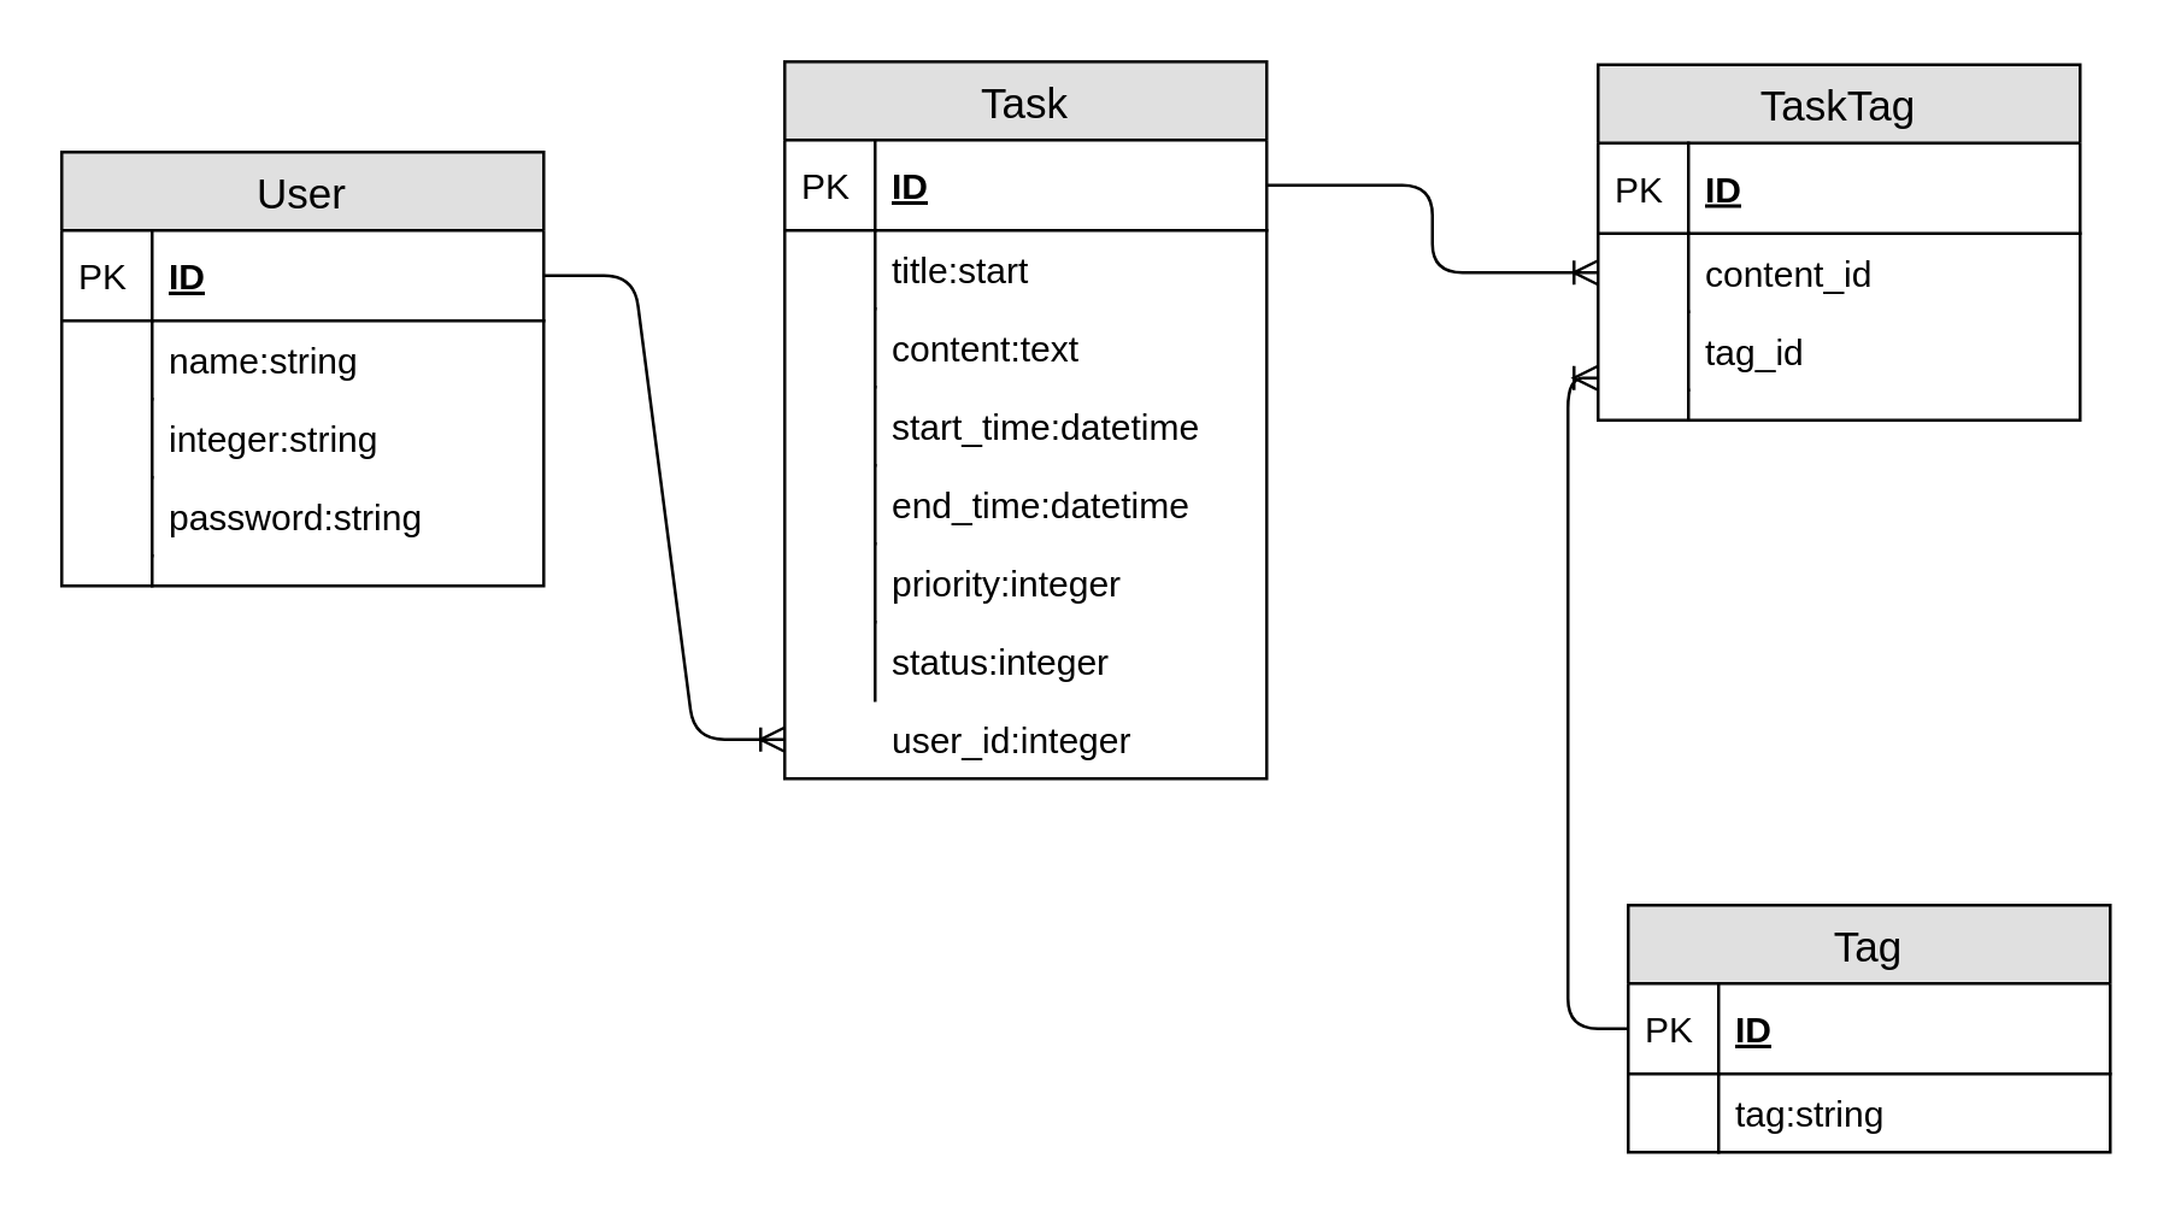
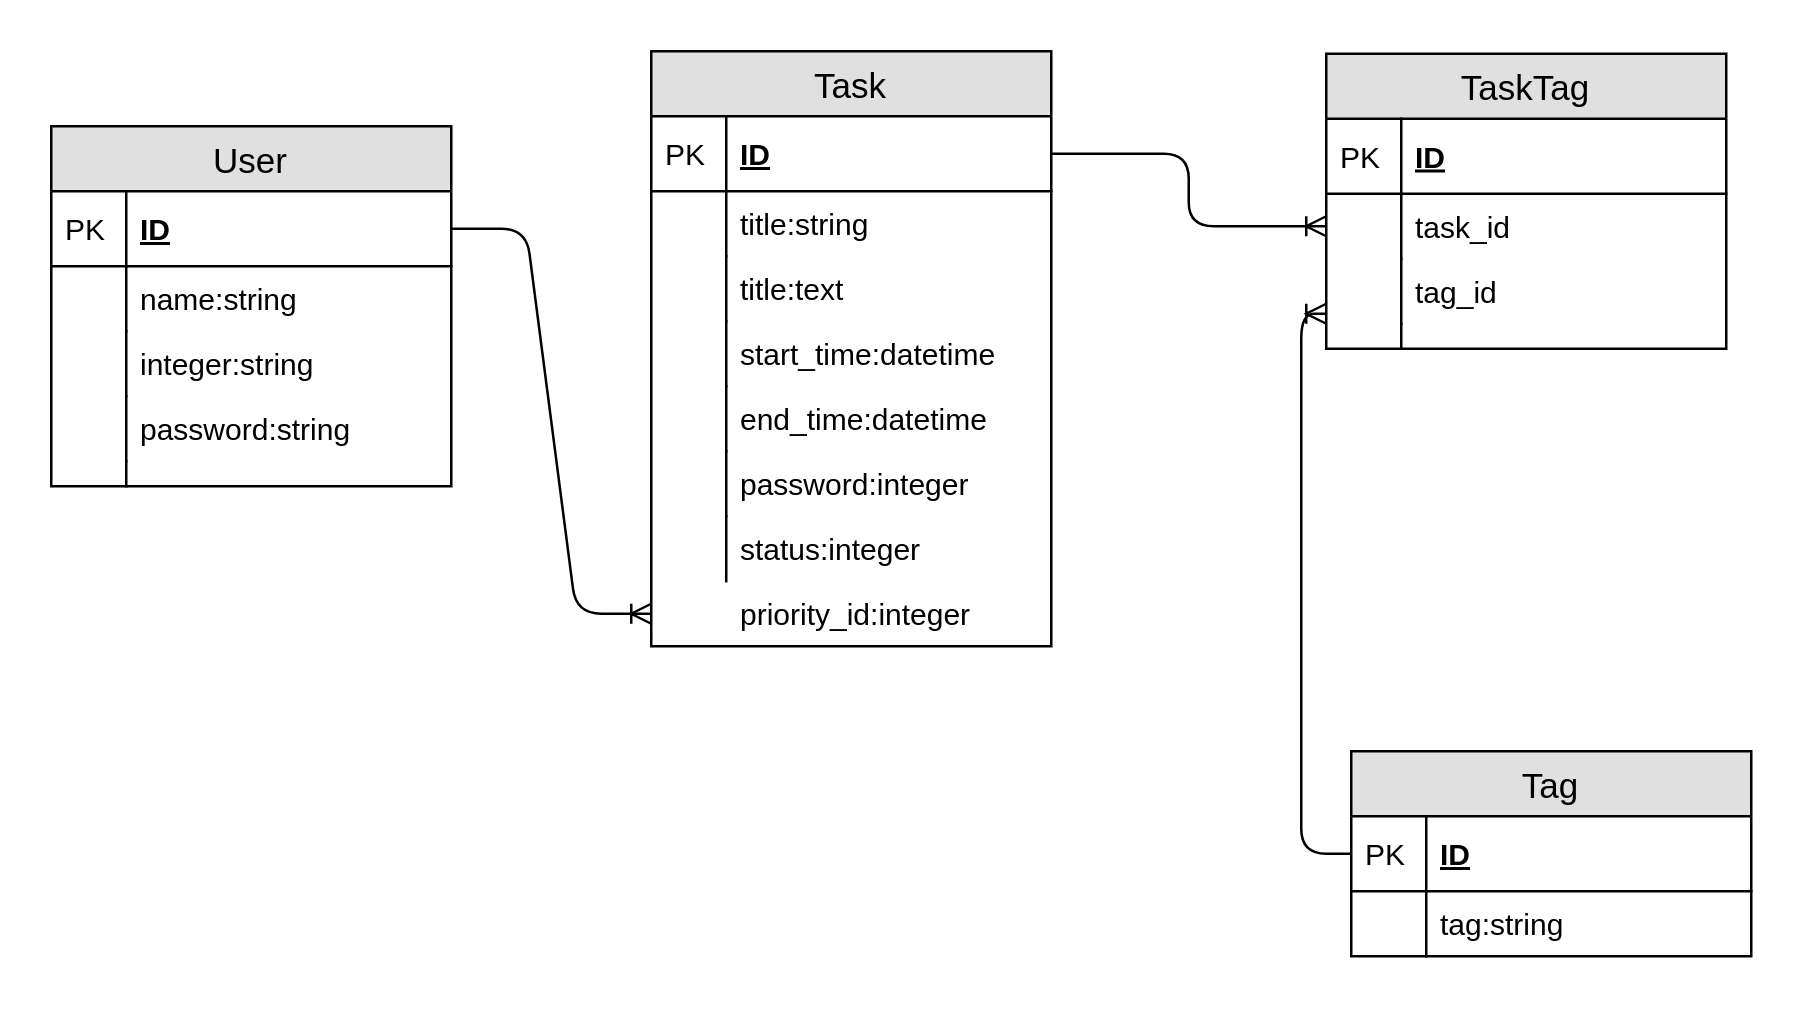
  <mxCell id="0" />
  <mxCell id="1" parent="0" />
  <mxCell id="2" value="User" style="swimlane;fontStyle=0;childLayout=stackLayout;horizontal=1;startSize=26;fillColor=#e0e0e0;horizontalStack=0;resizeParent=1;resizeParentMax=0;resizeLast=0;collapsible=1;marginBottom=0;swimlaneFillColor=#ffffff;align=center;fontSize=14;" vertex="1" parent="1"><mxGeometry x="20" y="50" width="160" height="144" as="geometry" /></mxCell>
  <mxCell id="3" value="ID" style="shape=partialRectangle;top=0;left=0;right=0;bottom=1;align=left;verticalAlign=middle;fillColor=none;spacingLeft=34;spacingRight=4;overflow=hidden;rotatable=0;points=[[0,0.5],[1,0.5]];portConstraint=eastwest;dropTarget=0;fontStyle=5;fontSize=12;" vertex="1" parent="2"><mxGeometry y="26" width="160" height="30" as="geometry" /></mxCell>
  <mxCell id="4" value="PK" style="shape=partialRectangle;top=0;left=0;bottom=0;fillColor=none;align=left;verticalAlign=middle;spacingLeft=4;spacingRight=4;overflow=hidden;rotatable=0;points=[];portConstraint=eastwest;part=1;fontSize=12;" vertex="1" connectable="0" parent="3"><mxGeometry width="30" height="30" as="geometry" /></mxCell>
  <mxCell id="5" value="name:string" style="shape=partialRectangle;top=0;left=0;right=0;bottom=0;align=left;verticalAlign=top;fillColor=none;spacingLeft=34;spacingRight=4;overflow=hidden;rotatable=0;points=[[0,0.5],[1,0.5]];portConstraint=eastwest;dropTarget=0;fontSize=12;" vertex="1" parent="2"><mxGeometry y="56" width="160" height="26" as="geometry" /></mxCell>
  <mxCell id="6" value="" style="shape=partialRectangle;top=0;left=0;bottom=0;fillColor=none;align=left;verticalAlign=top;spacingLeft=4;spacingRight=4;overflow=hidden;rotatable=0;points=[];portConstraint=eastwest;part=1;fontSize=12;" vertex="1" connectable="0" parent="5"><mxGeometry width="30" height="26" as="geometry" /></mxCell>
  <mxCell id="7" value="integer:string" style="shape=partialRectangle;top=0;left=0;right=0;bottom=0;align=left;verticalAlign=top;fillColor=none;spacingLeft=34;spacingRight=4;overflow=hidden;rotatable=0;points=[[0,0.5],[1,0.5]];portConstraint=eastwest;dropTarget=0;fontSize=12;" vertex="1" parent="2"><mxGeometry y="82" width="160" height="26" as="geometry" /></mxCell>
  <mxCell id="8" value="" style="shape=partialRectangle;top=0;left=0;bottom=0;fillColor=none;align=left;verticalAlign=top;spacingLeft=4;spacingRight=4;overflow=hidden;rotatable=0;points=[];portConstraint=eastwest;part=1;fontSize=12;" vertex="1" connectable="0" parent="7"><mxGeometry width="30" height="26" as="geometry" /></mxCell>
  <mxCell id="9" value="password:string" style="shape=partialRectangle;top=0;left=0;right=0;bottom=0;align=left;verticalAlign=top;fillColor=none;spacingLeft=34;spacingRight=4;overflow=hidden;rotatable=0;points=[[0,0.5],[1,0.5]];portConstraint=eastwest;dropTarget=0;fontSize=12;" vertex="1" parent="2"><mxGeometry y="108" width="160" height="26" as="geometry" /></mxCell>
  <mxCell id="10" value="" style="shape=partialRectangle;top=0;left=0;bottom=0;fillColor=none;align=left;verticalAlign=top;spacingLeft=4;spacingRight=4;overflow=hidden;rotatable=0;points=[];portConstraint=eastwest;part=1;fontSize=12;" vertex="1" connectable="0" parent="9"><mxGeometry width="30" height="26" as="geometry" /></mxCell>
  <mxCell id="11" value="" style="shape=partialRectangle;top=0;left=0;right=0;bottom=0;align=left;verticalAlign=top;fillColor=none;spacingLeft=34;spacingRight=4;overflow=hidden;rotatable=0;points=[[0,0.5],[1,0.5]];portConstraint=eastwest;dropTarget=0;fontSize=12;" vertex="1" parent="2"><mxGeometry y="134" width="160" height="10" as="geometry" /></mxCell>
  <mxCell id="12" value="" style="shape=partialRectangle;top=0;left=0;bottom=0;fillColor=none;align=left;verticalAlign=top;spacingLeft=4;spacingRight=4;overflow=hidden;rotatable=0;points=[];portConstraint=eastwest;part=1;fontSize=12;" vertex="1" connectable="0" parent="11"><mxGeometry width="30" height="10" as="geometry" /></mxCell>
  <mxCell id="13" value="Task" style="swimlane;fontStyle=0;childLayout=stackLayout;horizontal=1;startSize=26;fillColor=#e0e0e0;horizontalStack=0;resizeParent=1;resizeParentMax=0;resizeLast=0;collapsible=1;marginBottom=0;swimlaneFillColor=#ffffff;align=center;fontSize=14;" vertex="1" parent="1"><mxGeometry x="260" y="20" width="160" height="238" as="geometry" /></mxCell>
  <mxCell id="14" value="ID" style="shape=partialRectangle;top=0;left=0;right=0;bottom=1;align=left;verticalAlign=middle;fillColor=none;spacingLeft=34;spacingRight=4;overflow=hidden;rotatable=0;points=[[0,0.5],[1,0.5]];portConstraint=eastwest;dropTarget=0;fontStyle=5;fontSize=12;" vertex="1" parent="13"><mxGeometry y="26" width="160" height="30" as="geometry" /></mxCell>
  <mxCell id="15" value="PK" style="shape=partialRectangle;top=0;left=0;bottom=0;fillColor=none;align=left;verticalAlign=middle;spacingLeft=4;spacingRight=4;overflow=hidden;rotatable=0;points=[];portConstraint=eastwest;part=1;fontSize=12;" vertex="1" connectable="0" parent="14"><mxGeometry width="30" height="30" as="geometry" /></mxCell>
- <mxCell id="16" value="title:start" style="shape=partialRectangle;top=0;left=0;right=0;bottom=0;align=left;verticalAlign=top;fillColor=none;spacingLeft=34;spacingRight=4;overflow=hidden;rotatable=0;points=[[0,0.5],[1,0.5]];portConstraint=eastwest;dropTarget=0;fontSize=12;" vertex="1" parent="13"><mxGeometry y="56" width="160" height="26" as="geometry" /></mxCell>
+ <mxCell id="16" value="title:string" style="shape=partialRectangle;top=0;left=0;right=0;bottom=0;align=left;verticalAlign=top;fillColor=none;spacingLeft=34;spacingRight=4;overflow=hidden;rotatable=0;points=[[0,0.5],[1,0.5]];portConstraint=eastwest;dropTarget=0;fontSize=12;" vertex="1" parent="13"><mxGeometry y="56" width="160" height="26" as="geometry" /></mxCell>
  <mxCell id="17" value="" style="shape=partialRectangle;top=0;left=0;bottom=0;fillColor=none;align=left;verticalAlign=top;spacingLeft=4;spacingRight=4;overflow=hidden;rotatable=0;points=[];portConstraint=eastwest;part=1;fontSize=12;" vertex="1" connectable="0" parent="16"><mxGeometry width="30" height="26" as="geometry" /></mxCell>
- <mxCell id="18" value="content:text" style="shape=partialRectangle;top=0;left=0;right=0;bottom=0;align=left;verticalAlign=top;fillColor=none;spacingLeft=34;spacingRight=4;overflow=hidden;rotatable=0;points=[[0,0.5],[1,0.5]];portConstraint=eastwest;dropTarget=0;fontSize=12;" vertex="1" parent="13"><mxGeometry y="82" width="160" height="26" as="geometry" /></mxCell>
+ <mxCell id="18" value="title:text" style="shape=partialRectangle;top=0;left=0;right=0;bottom=0;align=left;verticalAlign=top;fillColor=none;spacingLeft=34;spacingRight=4;overflow=hidden;rotatable=0;points=[[0,0.5],[1,0.5]];portConstraint=eastwest;dropTarget=0;fontSize=12;" vertex="1" parent="13"><mxGeometry y="82" width="160" height="26" as="geometry" /></mxCell>
  <mxCell id="19" value="" style="shape=partialRectangle;top=0;left=0;bottom=0;fillColor=none;align=left;verticalAlign=top;spacingLeft=4;spacingRight=4;overflow=hidden;rotatable=0;points=[];portConstraint=eastwest;part=1;fontSize=12;" vertex="1" connectable="0" parent="18"><mxGeometry width="30" height="26" as="geometry" /></mxCell>
  <mxCell id="20" value="start_time:datetime" style="shape=partialRectangle;top=0;left=0;right=0;bottom=0;align=left;verticalAlign=top;fillColor=none;spacingLeft=34;spacingRight=4;overflow=hidden;rotatable=0;points=[[0,0.5],[1,0.5]];portConstraint=eastwest;dropTarget=0;fontSize=12;" vertex="1" parent="13"><mxGeometry y="108" width="160" height="26" as="geometry" /></mxCell>
  <mxCell id="21" value="" style="shape=partialRectangle;top=0;left=0;bottom=0;fillColor=none;align=left;verticalAlign=top;spacingLeft=4;spacingRight=4;overflow=hidden;rotatable=0;points=[];portConstraint=eastwest;part=1;fontSize=12;" vertex="1" connectable="0" parent="20"><mxGeometry width="30" height="26" as="geometry" /></mxCell>
  <mxCell id="22" value="end_time:datetime" style="shape=partialRectangle;top=0;left=0;right=0;bottom=0;align=left;verticalAlign=top;fillColor=none;spacingLeft=34;spacingRight=4;overflow=hidden;rotatable=0;points=[[0,0.5],[1,0.5]];portConstraint=eastwest;dropTarget=0;fontSize=12;" vertex="1" parent="13"><mxGeometry y="134" width="160" height="26" as="geometry" /></mxCell>
  <mxCell id="23" value="" style="shape=partialRectangle;top=0;left=0;bottom=0;fillColor=none;align=left;verticalAlign=top;spacingLeft=4;spacingRight=4;overflow=hidden;rotatable=0;points=[];portConstraint=eastwest;part=1;fontSize=12;" vertex="1" connectable="0" parent="22"><mxGeometry width="30" height="26" as="geometry" /></mxCell>
- <mxCell id="24" value="priority:integer" style="shape=partialRectangle;top=0;left=0;right=0;bottom=0;align=left;verticalAlign=top;fillColor=none;spacingLeft=34;spacingRight=4;overflow=hidden;rotatable=0;points=[[0,0.5],[1,0.5]];portConstraint=eastwest;dropTarget=0;fontSize=12;" vertex="1" parent="13"><mxGeometry y="160" width="160" height="26" as="geometry" /></mxCell>
+ <mxCell id="24" value="password:integer" style="shape=partialRectangle;top=0;left=0;right=0;bottom=0;align=left;verticalAlign=top;fillColor=none;spacingLeft=34;spacingRight=4;overflow=hidden;rotatable=0;points=[[0,0.5],[1,0.5]];portConstraint=eastwest;dropTarget=0;fontSize=12;" vertex="1" parent="13"><mxGeometry y="160" width="160" height="26" as="geometry" /></mxCell>
  <mxCell id="25" value="" style="shape=partialRectangle;top=0;left=0;bottom=0;fillColor=none;align=left;verticalAlign=top;spacingLeft=4;spacingRight=4;overflow=hidden;rotatable=0;points=[];portConstraint=eastwest;part=1;fontSize=12;" vertex="1" connectable="0" parent="24"><mxGeometry width="30" height="26" as="geometry" /></mxCell>
  <mxCell id="26" value="status:integer" style="shape=partialRectangle;top=0;left=0;right=0;bottom=0;align=left;verticalAlign=top;fillColor=none;spacingLeft=34;spacingRight=4;overflow=hidden;rotatable=0;points=[[0,0.5],[1,0.5]];portConstraint=eastwest;dropTarget=0;fontSize=12;" vertex="1" parent="13"><mxGeometry y="186" width="160" height="26" as="geometry" /></mxCell>
  <mxCell id="27" value="" style="shape=partialRectangle;top=0;left=0;bottom=0;fillColor=none;align=left;verticalAlign=top;spacingLeft=4;spacingRight=4;overflow=hidden;rotatable=0;points=[];portConstraint=eastwest;part=1;fontSize=12;" vertex="1" connectable="0" parent="26"><mxGeometry width="30" height="26" as="geometry" /></mxCell>
- <mxCell id="28" value="user_id:integer" style="shape=partialRectangle;top=0;left=0;right=0;bottom=0;align=left;verticalAlign=top;fillColor=none;spacingLeft=34;spacingRight=4;overflow=hidden;rotatable=0;points=[[0,0.5],[1,0.5]];portConstraint=eastwest;dropTarget=0;fontSize=12;" vertex="1" parent="13"><mxGeometry y="212" width="160" height="26" as="geometry" /></mxCell>
+ <mxCell id="28" value="priority_id:integer" style="shape=partialRectangle;top=0;left=0;right=0;bottom=0;align=left;verticalAlign=top;fillColor=none;spacingLeft=34;spacingRight=4;overflow=hidden;rotatable=0;points=[[0,0.5],[1,0.5]];portConstraint=eastwest;dropTarget=0;fontSize=12;" vertex="1" parent="13"><mxGeometry y="212" width="160" height="26" as="geometry" /></mxCell>
  <mxCell id="29" value="Tag" style="swimlane;fontStyle=0;childLayout=stackLayout;horizontal=1;startSize=26;fillColor=#e0e0e0;horizontalStack=0;resizeParent=1;resizeParentMax=0;resizeLast=0;collapsible=1;marginBottom=0;swimlaneFillColor=#ffffff;align=center;fontSize=14;" vertex="1" parent="1"><mxGeometry x="540" y="300" width="160" height="82" as="geometry" /></mxCell>
  <mxCell id="30" value="ID" style="shape=partialRectangle;top=0;left=0;right=0;bottom=1;align=left;verticalAlign=middle;fillColor=none;spacingLeft=34;spacingRight=4;overflow=hidden;rotatable=0;points=[[0,0.5],[1,0.5]];portConstraint=eastwest;dropTarget=0;fontStyle=5;fontSize=12;" vertex="1" parent="29"><mxGeometry y="26" width="160" height="30" as="geometry" /></mxCell>
  <mxCell id="31" value="PK" style="shape=partialRectangle;top=0;left=0;bottom=0;fillColor=none;align=left;verticalAlign=middle;spacingLeft=4;spacingRight=4;overflow=hidden;rotatable=0;points=[];portConstraint=eastwest;part=1;fontSize=12;" vertex="1" connectable="0" parent="30"><mxGeometry width="30" height="30" as="geometry" /></mxCell>
  <mxCell id="32" value="tag:string" style="shape=partialRectangle;top=0;left=0;right=0;bottom=0;align=left;verticalAlign=top;fillColor=none;spacingLeft=34;spacingRight=4;overflow=hidden;rotatable=0;points=[[0,0.5],[1,0.5]];portConstraint=eastwest;dropTarget=0;fontSize=12;" vertex="1" parent="29"><mxGeometry y="56" width="160" height="26" as="geometry" /></mxCell>
  <mxCell id="33" value="" style="shape=partialRectangle;top=0;left=0;bottom=0;fillColor=none;align=left;verticalAlign=top;spacingLeft=4;spacingRight=4;overflow=hidden;rotatable=0;points=[];portConstraint=eastwest;part=1;fontSize=12;" vertex="1" connectable="0" parent="32"><mxGeometry width="30" height="26" as="geometry" /></mxCell>
  <mxCell id="34" value="TaskTag" style="swimlane;fontStyle=0;childLayout=stackLayout;horizontal=1;startSize=26;fillColor=#e0e0e0;horizontalStack=0;resizeParent=1;resizeParentMax=0;resizeLast=0;collapsible=1;marginBottom=0;swimlaneFillColor=#ffffff;align=center;fontSize=14;" vertex="1" parent="1"><mxGeometry x="530" y="21" width="160" height="118" as="geometry" /></mxCell>
  <mxCell id="35" value="ID" style="shape=partialRectangle;top=0;left=0;right=0;bottom=1;align=left;verticalAlign=middle;fillColor=none;spacingLeft=34;spacingRight=4;overflow=hidden;rotatable=0;points=[[0,0.5],[1,0.5]];portConstraint=eastwest;dropTarget=0;fontStyle=5;fontSize=12;" vertex="1" parent="34"><mxGeometry y="26" width="160" height="30" as="geometry" /></mxCell>
  <mxCell id="36" value="PK" style="shape=partialRectangle;top=0;left=0;bottom=0;fillColor=none;align=left;verticalAlign=middle;spacingLeft=4;spacingRight=4;overflow=hidden;rotatable=0;points=[];portConstraint=eastwest;part=1;fontSize=12;" vertex="1" connectable="0" parent="35"><mxGeometry width="30" height="30" as="geometry" /></mxCell>
- <mxCell id="37" value="content_id" style="shape=partialRectangle;top=0;left=0;right=0;bottom=0;align=left;verticalAlign=top;fillColor=none;spacingLeft=34;spacingRight=4;overflow=hidden;rotatable=0;points=[[0,0.5],[1,0.5]];portConstraint=eastwest;dropTarget=0;fontSize=12;" vertex="1" parent="34"><mxGeometry y="56" width="160" height="26" as="geometry" /></mxCell>
+ <mxCell id="37" value="task_id" style="shape=partialRectangle;top=0;left=0;right=0;bottom=0;align=left;verticalAlign=top;fillColor=none;spacingLeft=34;spacingRight=4;overflow=hidden;rotatable=0;points=[[0,0.5],[1,0.5]];portConstraint=eastwest;dropTarget=0;fontSize=12;" vertex="1" parent="34"><mxGeometry y="56" width="160" height="26" as="geometry" /></mxCell>
  <mxCell id="38" value="" style="shape=partialRectangle;top=0;left=0;bottom=0;fillColor=none;align=left;verticalAlign=top;spacingLeft=4;spacingRight=4;overflow=hidden;rotatable=0;points=[];portConstraint=eastwest;part=1;fontSize=12;" vertex="1" connectable="0" parent="37"><mxGeometry width="30" height="26" as="geometry" /></mxCell>
  <mxCell id="39" value="tag_id" style="shape=partialRectangle;top=0;left=0;right=0;bottom=0;align=left;verticalAlign=top;fillColor=none;spacingLeft=34;spacingRight=4;overflow=hidden;rotatable=0;points=[[0,0.5],[1,0.5]];portConstraint=eastwest;dropTarget=0;fontSize=12;" vertex="1" parent="34"><mxGeometry y="82" width="160" height="26" as="geometry" /></mxCell>
  <mxCell id="40" value="" style="shape=partialRectangle;top=0;left=0;bottom=0;fillColor=none;align=left;verticalAlign=top;spacingLeft=4;spacingRight=4;overflow=hidden;rotatable=0;points=[];portConstraint=eastwest;part=1;fontSize=12;" vertex="1" connectable="0" parent="39"><mxGeometry width="30" height="26" as="geometry" /></mxCell>
  <mxCell id="41" value="" style="shape=partialRectangle;top=0;left=0;right=0;bottom=0;align=left;verticalAlign=top;fillColor=none;spacingLeft=34;spacingRight=4;overflow=hidden;rotatable=0;points=[[0,0.5],[1,0.5]];portConstraint=eastwest;dropTarget=0;fontSize=12;" vertex="1" parent="34"><mxGeometry y="108" width="160" height="10" as="geometry" /></mxCell>
  <mxCell id="42" value="" style="shape=partialRectangle;top=0;left=0;bottom=0;fillColor=none;align=left;verticalAlign=top;spacingLeft=4;spacingRight=4;overflow=hidden;rotatable=0;points=[];portConstraint=eastwest;part=1;fontSize=12;" vertex="1" connectable="0" parent="41"><mxGeometry width="30" height="10" as="geometry" /></mxCell>
  <mxCell id="43" value="" style="edgeStyle=entityRelationEdgeStyle;fontSize=12;html=1;endArrow=ERoneToMany;exitX=1;exitY=0.5;exitDx=0;exitDy=0;entryX=0;entryY=0.5;entryDx=0;entryDy=0;" edge="1" parent="1" source="3" target="28"><mxGeometry width="100" height="100" relative="1" as="geometry"><mxPoint x="313" y="170" as="sourcePoint" /><mxPoint x="413" y="70" as="targetPoint" /></mxGeometry></mxCell>
  <mxCell id="44" value="" style="edgeStyle=orthogonalEdgeStyle;fontSize=12;html=1;endArrow=ERoneToMany;exitX=0;exitY=0.5;exitDx=0;exitDy=0;elbow=vertical;entryX=0;entryY=0.846;entryDx=0;entryDy=0;entryPerimeter=0;" edge="1" parent="1" source="30" target="39"><mxGeometry width="100" height="100" relative="1" as="geometry"><mxPoint x="430" y="210" as="sourcePoint" /><mxPoint x="530" y="110" as="targetPoint" /></mxGeometry></mxCell>
  <mxCell id="45" value="" style="edgeStyle=orthogonalEdgeStyle;fontSize=12;html=1;endArrow=ERoneToMany;exitX=1;exitY=0.5;exitDx=0;exitDy=0;entryX=0;entryY=0.5;entryDx=0;entryDy=0;" edge="1" parent="1" source="14" target="37"><mxGeometry width="100" height="100" relative="1" as="geometry"><mxPoint x="420" y="100" as="sourcePoint" /><mxPoint x="520" y="0" as="targetPoint" /></mxGeometry></mxCell>
